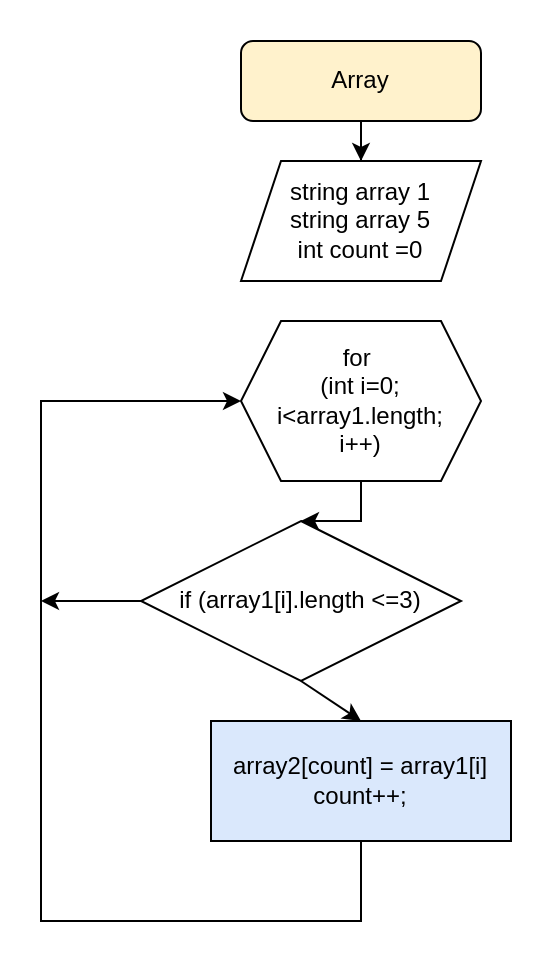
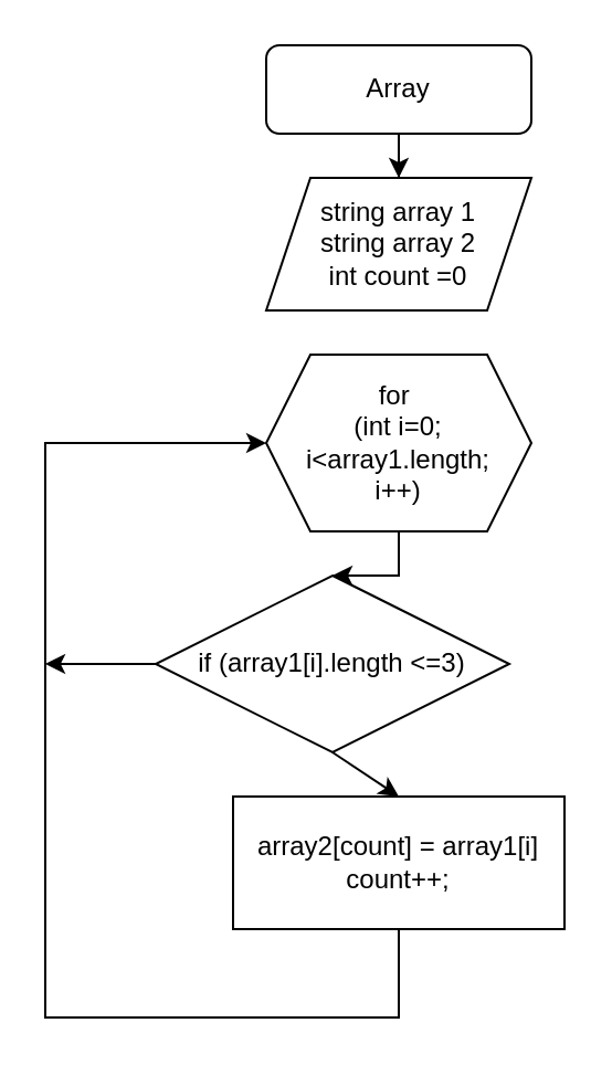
  <mxCell id="0" />
  <mxCell id="1" parent="0" />
  <mxCell id="2" style="edgeStyle=orthogonalEdgeStyle;rounded=0;orthogonalLoop=1;jettySize=auto;html=1;entryX=0.5;entryY=0;entryDx=0;entryDy=0;" edge="1" parent="1" source="3" target="4"><mxGeometry relative="1" as="geometry" /></mxCell>
- <mxCell id="3" value="Array" style="rounded=1;whiteSpace=wrap;html=1;fontSize=12;glass=0;strokeWidth=1;shadow=0;fillColor=#fff2cc;" parent="1" vertex="1"><mxGeometry x="120" y="20" width="120" height="40" as="geometry" /></mxCell>
- <mxCell id="4" value="string array 1&lt;br&gt;string array 5&lt;br&gt;int count =0" style="shape=parallelogram;perimeter=parallelogramPerimeter;whiteSpace=wrap;html=1;fixedSize=1;" vertex="1" parent="1"><mxGeometry x="120" y="80" width="120" height="60" as="geometry" /></mxCell>
+ <mxCell id="3" value="Array" style="rounded=1;whiteSpace=wrap;html=1;fontSize=12;glass=0;strokeWidth=1;shadow=0;" parent="1" vertex="1"><mxGeometry x="120" y="20" width="120" height="40" as="geometry" /></mxCell>
+ <mxCell id="4" value="string array 1&lt;br&gt;string array 2&lt;br&gt;int count =0" style="shape=parallelogram;perimeter=parallelogramPerimeter;whiteSpace=wrap;html=1;fixedSize=1;" vertex="1" parent="1"><mxGeometry x="120" y="80" width="120" height="60" as="geometry" /></mxCell>
  <mxCell id="5" style="edgeStyle=orthogonalEdgeStyle;rounded=0;orthogonalLoop=1;jettySize=auto;html=1;entryX=0.5;entryY=0;entryDx=0;entryDy=0;" edge="1" parent="1" source="6" target="8"><mxGeometry relative="1" as="geometry" /></mxCell>
  <mxCell id="6" value="for&amp;nbsp;&lt;br&gt;(int i=0;&lt;br&gt;i&amp;lt;array1.length;&lt;br&gt;i++)" style="shape=hexagon;perimeter=hexagonPerimeter2;whiteSpace=wrap;html=1;fixedSize=1;" vertex="1" parent="1"><mxGeometry x="120" y="160" width="120" height="80" as="geometry" /></mxCell>
  <mxCell id="7" style="edgeStyle=orthogonalEdgeStyle;rounded=0;orthogonalLoop=1;jettySize=auto;html=1;exitX=0;exitY=0.5;exitDx=0;exitDy=0;" edge="1" parent="1" source="8"><mxGeometry relative="1" as="geometry"><mxPoint x="20" y="300" as="targetPoint" /></mxGeometry></mxCell>
  <mxCell id="8" value="if (array1[i].length &amp;lt;=3)" style="rhombus;whiteSpace=wrap;html=1;" vertex="1" parent="1"><mxGeometry x="70" y="260" width="160" height="80" as="geometry" /></mxCell>
- <mxCell id="9" value="array2[count] = array1[i]&lt;br&gt;count++;" style="rounded=0;whiteSpace=wrap;html=1;fillColor=#dae8fc;" vertex="1" parent="1"><mxGeometry x="105" y="360" width="150" height="60" as="geometry" /></mxCell>
+ <mxCell id="9" value="array2[count] = array1[i]&lt;br&gt;count++;" style="rounded=0;whiteSpace=wrap;html=1;" vertex="1" parent="1"><mxGeometry x="105" y="360" width="150" height="60" as="geometry" /></mxCell>
  <mxCell id="10" value="" style="endArrow=classic;html=1;rounded=0;exitX=0.5;exitY=1;exitDx=0;exitDy=0;entryX=0.5;entryY=0;entryDx=0;entryDy=0;" edge="1" parent="1" source="8" target="9"><mxGeometry width="50" height="50" relative="1" as="geometry"><mxPoint x="-90" y="330" as="sourcePoint" /><mxPoint x="170" y="430" as="targetPoint" /><Array as="points" /></mxGeometry></mxCell>
  <mxCell id="11" value="" style="endArrow=classic;html=1;rounded=0;exitX=0.5;exitY=1;exitDx=0;exitDy=0;entryX=0;entryY=0.5;entryDx=0;entryDy=0;" edge="1" parent="1" source="9" target="6"><mxGeometry width="50" height="50" relative="1" as="geometry"><mxPoint x="10" y="260" as="sourcePoint" /><mxPoint x="180" y="550" as="targetPoint" /><Array as="points"><mxPoint x="180" y="460" /><mxPoint x="100" y="460" /><mxPoint x="20" y="460" /><mxPoint x="20" y="370" /><mxPoint x="20" y="200" /></Array></mxGeometry></mxCell>
